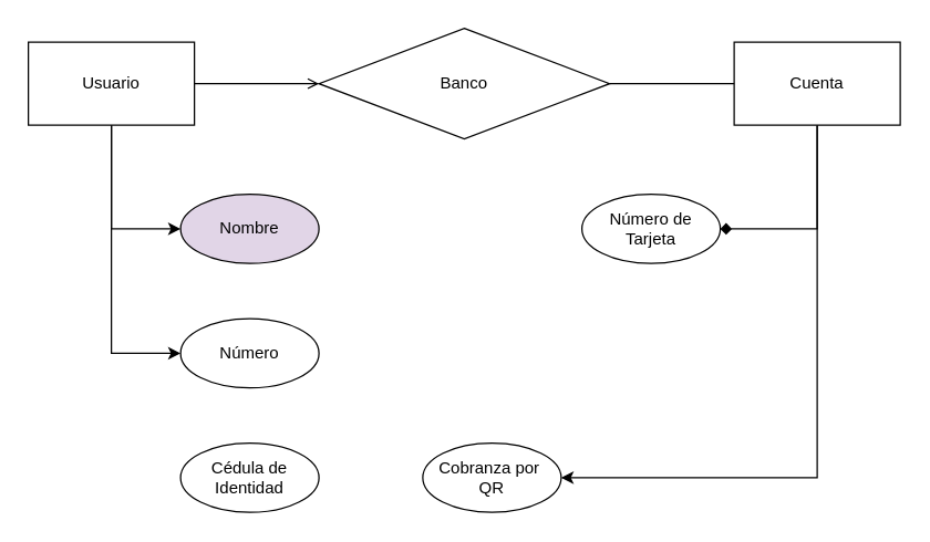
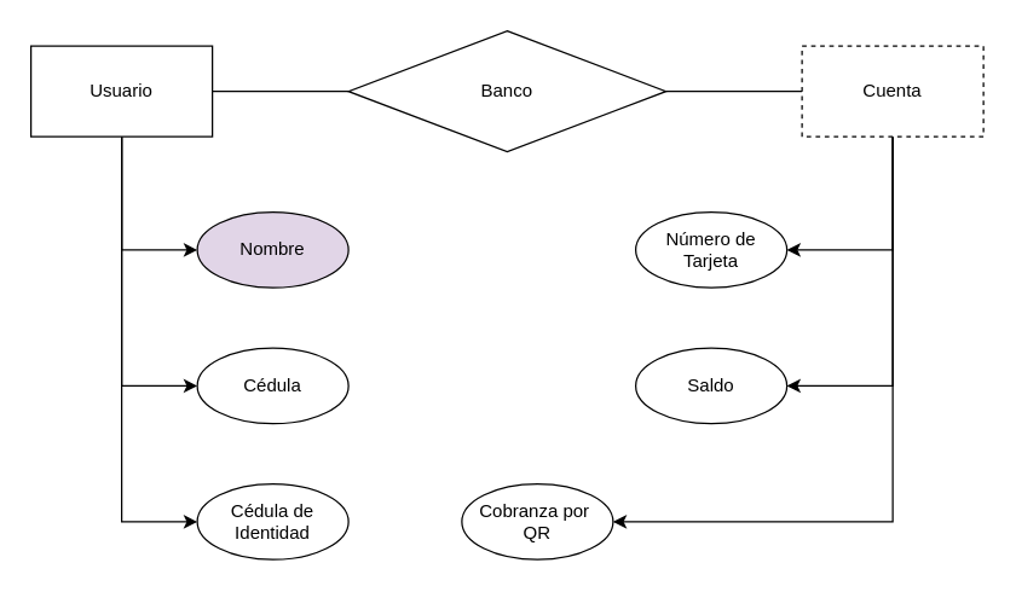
  <mxCell id="0" />
  <mxCell id="1" parent="0" />
  <mxCell id="2" style="edgeStyle=orthogonalEdgeStyle;rounded=0;orthogonalLoop=1;jettySize=auto;html=1;entryX=0;entryY=0.5;entryDx=0;entryDy=0;" edge="1" parent="1" source="5" target="13"><mxGeometry relative="1" as="geometry" /></mxCell>
  <mxCell id="3" style="edgeStyle=orthogonalEdgeStyle;rounded=0;orthogonalLoop=1;jettySize=auto;html=1;entryX=0;entryY=0.5;entryDx=0;entryDy=0;" edge="1" parent="1" source="5" target="14"><mxGeometry relative="1" as="geometry" /></mxCell>
+ <mxCell id="4" style="edgeStyle=orthogonalEdgeStyle;rounded=0;orthogonalLoop=1;jettySize=auto;html=1;entryX=0;entryY=0.5;entryDx=0;entryDy=0;" edge="1" parent="1" source="5" target="15"><mxGeometry relative="1" as="geometry" /></mxCell>
  <mxCell id="5" value="Usuario" style="rounded=0;whiteSpace=wrap;html=1;" vertex="1" parent="1"><mxGeometry x="20" y="30" width="120" height="60" as="geometry" /></mxCell>
- <mxCell id="6" style="edgeStyle=orthogonalEdgeStyle;rounded=0;orthogonalLoop=1;jettySize=auto;html=1;entryX=1;entryY=0.5;entryDx=0;entryDy=0;endArrow=diamond;" edge="1" parent="1" source="9" target="16"><mxGeometry relative="1" as="geometry"><Array as="points"><mxPoint x="590" y="165" /></Array></mxGeometry></mxCell>
+ <mxCell id="6" style="edgeStyle=orthogonalEdgeStyle;rounded=0;orthogonalLoop=1;jettySize=auto;html=1;entryX=1;entryY=0.5;entryDx=0;entryDy=0;" edge="1" parent="1" source="9" target="16"><mxGeometry relative="1" as="geometry"><Array as="points"><mxPoint x="590" y="165" /></Array></mxGeometry></mxCell>
+ <mxCell id="7" style="edgeStyle=orthogonalEdgeStyle;rounded=0;orthogonalLoop=1;jettySize=auto;html=1;entryX=1;entryY=0.5;entryDx=0;entryDy=0;" edge="1" parent="1" source="9" target="17"><mxGeometry relative="1" as="geometry"><Array as="points"><mxPoint x="590" y="255" /></Array></mxGeometry></mxCell>
  <mxCell id="8" style="edgeStyle=orthogonalEdgeStyle;rounded=0;orthogonalLoop=1;jettySize=auto;html=1;entryX=1;entryY=0.5;entryDx=0;entryDy=0;" edge="1" parent="1" source="9" target="18"><mxGeometry relative="1" as="geometry"><Array as="points"><mxPoint x="590" y="345" /></Array></mxGeometry></mxCell>
- <mxCell id="9" value="Cuenta" style="rounded=0;whiteSpace=wrap;html=1;" vertex="1" parent="1"><mxGeometry x="530" y="30" width="120" height="60" as="geometry" /></mxCell>
+ <mxCell id="9" value="Cuenta" style="rounded=0;whiteSpace=wrap;html=1;dashed=1;" vertex="1" parent="1"><mxGeometry x="530" y="30" width="120" height="60" as="geometry" /></mxCell>
  <mxCell id="10" value="Banco" style="rhombus;whiteSpace=wrap;html=1;" vertex="1" parent="1"><mxGeometry x="230" y="20" width="210" height="80" as="geometry" /></mxCell>
- <mxCell id="11" value="" style="endArrow=open;html=1;rounded=0;exitX=1;exitY=0.5;exitDx=0;exitDy=0;entryX=0;entryY=0.5;entryDx=0;entryDy=0;" edge="1" parent="1" source="5" target="10"><mxGeometry width="50" height="50" relative="1" as="geometry"><mxPoint x="250" y="110" as="sourcePoint" /><mxPoint x="300" y="60" as="targetPoint" /></mxGeometry></mxCell>
+ <mxCell id="11" value="" style="endArrow=none;html=1;rounded=0;exitX=1;exitY=0.5;exitDx=0;exitDy=0;entryX=0;entryY=0.5;entryDx=0;entryDy=0;" edge="1" parent="1" source="5" target="10"><mxGeometry width="50" height="50" relative="1" as="geometry"><mxPoint x="250" y="110" as="sourcePoint" /><mxPoint x="300" y="60" as="targetPoint" /></mxGeometry></mxCell>
  <mxCell id="12" value="" style="endArrow=none;html=1;rounded=0;entryX=0;entryY=0.5;entryDx=0;entryDy=0;" edge="1" parent="1" target="9"><mxGeometry width="50" height="50" relative="1" as="geometry"><mxPoint x="440" y="60" as="sourcePoint" /><mxPoint x="520" y="60" as="targetPoint" /></mxGeometry></mxCell>
  <mxCell id="13" value="Nombre" style="ellipse;whiteSpace=wrap;html=1;fillColor=#e1d5e7;" vertex="1" parent="1"><mxGeometry x="130" y="140" width="100" height="50" as="geometry" /></mxCell>
- <mxCell id="14" value="Número" style="ellipse;whiteSpace=wrap;html=1;" vertex="1" parent="1"><mxGeometry x="130" y="230" width="100" height="50" as="geometry" /></mxCell>
+ <mxCell id="14" value="Cédula" style="ellipse;whiteSpace=wrap;html=1;" vertex="1" parent="1"><mxGeometry x="130" y="230" width="100" height="50" as="geometry" /></mxCell>
  <mxCell id="15" value="Cédula de Identidad" style="ellipse;whiteSpace=wrap;html=1;" vertex="1" parent="1"><mxGeometry x="130" y="320" width="100" height="50" as="geometry" /></mxCell>
  <mxCell id="16" value="Número de Tarjeta" style="ellipse;whiteSpace=wrap;html=1;" vertex="1" parent="1"><mxGeometry x="420" y="140" width="100" height="50" as="geometry" /></mxCell>
+ <mxCell id="17" value="Saldo" style="ellipse;whiteSpace=wrap;html=1;" vertex="1" parent="1"><mxGeometry x="420" y="230" width="100" height="50" as="geometry" /></mxCell>
  <mxCell id="18" value="&lt;div&gt;Cobranza por&amp;nbsp;&lt;/div&gt;&lt;div&gt;QR&lt;/div&gt;" style="ellipse;whiteSpace=wrap;html=1;" vertex="1" parent="1"><mxGeometry x="305" y="320" width="100" height="50" as="geometry" /></mxCell>
